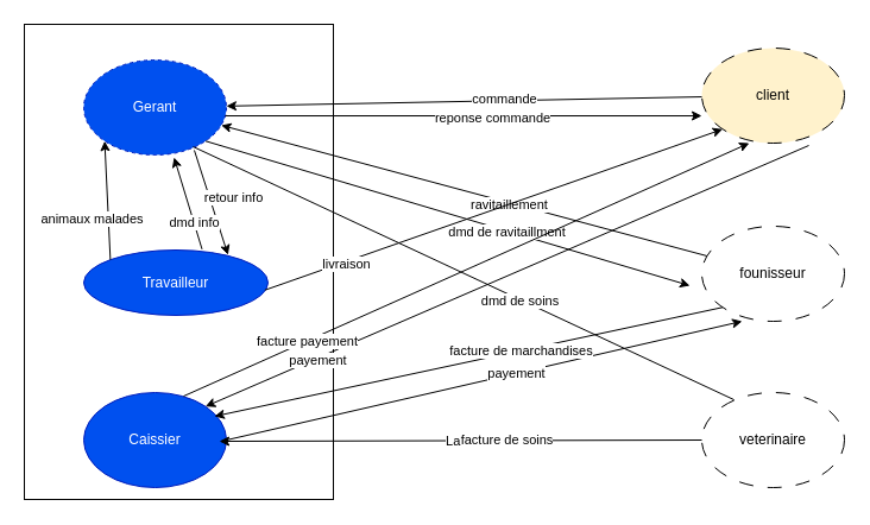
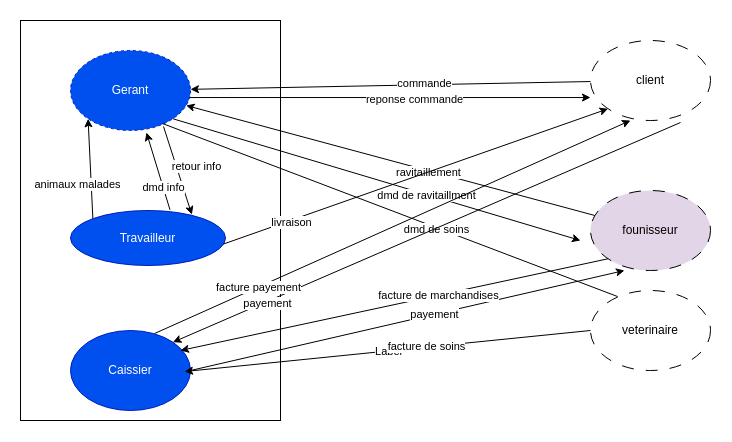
  <mxCell id="0" />
  <mxCell id="1" parent="0" />
- <mxCell id="2" value="client" style="ellipse;whiteSpace=wrap;html=1;dashed=1;dashPattern=12 12;fillColor=#fff2cc;" parent="1" vertex="1"><mxGeometry x="590" y="40" width="120" height="80" as="geometry" /></mxCell>
- <mxCell id="3" value="founisseur" style="ellipse;whiteSpace=wrap;html=1;dashed=1;dashPattern=12 12;" parent="1" vertex="1"><mxGeometry x="590" y="190" width="120" height="80" as="geometry" /></mxCell>
- <mxCell id="4" value="veterinaire" style="ellipse;whiteSpace=wrap;html=1;dashed=1;dashPattern=12 12;" parent="1" vertex="1"><mxGeometry x="590" y="330" width="120" height="80" as="geometry" /></mxCell>
+ <mxCell id="2" value="client" style="ellipse;whiteSpace=wrap;html=1;dashed=1;dashPattern=12 12;" parent="1" vertex="1"><mxGeometry x="590" y="40" width="120" height="80" as="geometry" /></mxCell>
+ <mxCell id="3" value="founisseur" style="ellipse;whiteSpace=wrap;html=1;dashed=1;dashPattern=12 12;fillColor=#e1d5e7;" parent="1" vertex="1"><mxGeometry x="590" y="190" width="120" height="80" as="geometry" /></mxCell>
+ <mxCell id="4" value="veterinaire" style="ellipse;whiteSpace=wrap;html=1;dashed=1;dashPattern=12 12;" parent="1" vertex="1"><mxGeometry x="590" y="290" width="120" height="80" as="geometry" /></mxCell>
  <mxCell id="5" value="" style="rounded=0;whiteSpace=wrap;html=1;" parent="1" vertex="1"><mxGeometry x="20" y="20" width="260" height="400" as="geometry" /></mxCell>
  <mxCell id="6" value="Gerant" style="ellipse;whiteSpace=wrap;html=1;fillColor=#0050ef;fontColor=#ffffff;strokeColor=#001DBC;dashed=1;" parent="1" vertex="1"><mxGeometry x="70" y="50" width="120" height="80" as="geometry" /></mxCell>
  <mxCell id="7" value="Travailleur" style="ellipse;whiteSpace=wrap;html=1;fillColor=#0050ef;fontColor=#ffffff;strokeColor=#001DBC;" parent="1" vertex="1"><mxGeometry x="70" y="210" width="155" height="55" as="geometry" /></mxCell>
  <mxCell id="8" value="Caissier" style="ellipse;whiteSpace=wrap;html=1;fillColor=#0050ef;fontColor=#ffffff;strokeColor=#001DBC;" parent="1" vertex="1"><mxGeometry x="70" y="330" width="120" height="80" as="geometry" /></mxCell>
  <mxCell id="9" value="" style="endArrow=classic;html=1;rounded=0;exitX=1;exitY=1;exitDx=0;exitDy=0;" parent="1" source="6" edge="1"><mxGeometry relative="1" as="geometry"><mxPoint x="350" y="250" as="sourcePoint" /><mxPoint x="580" y="240" as="targetPoint" /></mxGeometry></mxCell>
  <mxCell id="10" value="dmd de ravitaillment" style="edgeLabel;html=1;align=center;verticalAlign=middle;resizable=0;points=[];" parent="9" vertex="1" connectable="0"><mxGeometry x="0.241" y="-1" relative="1" as="geometry"><mxPoint as="offset" /></mxGeometry></mxCell>
  <mxCell id="11" value="" style="endArrow=classic;html=1;rounded=0;" parent="1" source="3" target="6" edge="1"><mxGeometry relative="1" as="geometry"><mxPoint x="350" y="250" as="sourcePoint" /><mxPoint x="450" y="250" as="targetPoint" /></mxGeometry></mxCell>
  <mxCell id="12" value="ravitaillement" style="edgeLabel;html=1;align=center;verticalAlign=middle;resizable=0;points=[];" parent="11" vertex="1" connectable="0"><mxGeometry x="-0.182" y="1" relative="1" as="geometry"><mxPoint as="offset" /></mxGeometry></mxCell>
  <mxCell id="13" value="" style="endArrow=classic;html=1;rounded=0;" parent="1" source="2" target="6" edge="1"><mxGeometry relative="1" as="geometry"><mxPoint x="580" y="50" as="sourcePoint" /><mxPoint x="220" y="110" as="targetPoint" /></mxGeometry></mxCell>
  <mxCell id="14" value="commande" style="edgeLabel;html=1;align=center;verticalAlign=middle;resizable=0;points=[];" parent="13" vertex="1" connectable="0"><mxGeometry x="-0.165" y="-2" relative="1" as="geometry"><mxPoint as="offset" /></mxGeometry></mxCell>
  <mxCell id="15" value="" style="endArrow=classic;html=1;rounded=0;exitX=0.992;exitY=0.588;exitDx=0;exitDy=0;exitPerimeter=0;entryX=0;entryY=0.713;entryDx=0;entryDy=0;entryPerimeter=0;" parent="1" source="6" target="2" edge="1"><mxGeometry relative="1" as="geometry"><mxPoint x="350" y="250" as="sourcePoint" /><mxPoint x="450" y="250" as="targetPoint" /></mxGeometry></mxCell>
  <mxCell id="16" value="Label" style="edgeLabel;resizable=0;html=1;align=center;verticalAlign=middle;dashed=1;dashPattern=12 12;strokeColor=#0000CC;" parent="15" connectable="0" vertex="1"><mxGeometry relative="1" as="geometry" /></mxCell>
  <mxCell id="17" value="reponse commande" style="edgeLabel;html=1;align=center;verticalAlign=middle;resizable=0;points=[];" parent="15" vertex="1" connectable="0"><mxGeometry x="0.118" y="-1" relative="1" as="geometry"><mxPoint as="offset" /></mxGeometry></mxCell>
  <mxCell id="18" value="" style="endArrow=none;html=1;rounded=0;exitX=0.767;exitY=0.913;exitDx=0;exitDy=0;exitPerimeter=0;entryX=0.225;entryY=0.075;entryDx=0;entryDy=0;entryPerimeter=0;" parent="1" source="6" target="4" edge="1"><mxGeometry relative="1" as="geometry"><mxPoint x="330" y="200" as="sourcePoint" /><mxPoint x="450" y="250" as="targetPoint" /></mxGeometry></mxCell>
  <mxCell id="19" value="dmd de soins" style="edgeLabel;html=1;align=center;verticalAlign=middle;resizable=0;points=[];" parent="18" vertex="1" connectable="0"><mxGeometry x="0.205" y="-1" relative="1" as="geometry"><mxPoint as="offset" /></mxGeometry></mxCell>
  <mxCell id="20" value="" style="endArrow=classic;html=1;rounded=0;entryX=0.783;entryY=0.075;entryDx=0;entryDy=0;entryPerimeter=0;exitX=0.775;exitY=0.95;exitDx=0;exitDy=0;exitPerimeter=0;" parent="1" source="6" target="7" edge="1"><mxGeometry relative="1" as="geometry"><mxPoint x="156.96" y="128" as="sourcePoint" /><mxPoint x="156" y="192" as="targetPoint" /></mxGeometry></mxCell>
  <mxCell id="21" value="retour info" style="edgeLabel;html=1;align=center;verticalAlign=middle;resizable=0;points=[];" parent="20" vertex="1" connectable="0"><mxGeometry x="-0.289" y="1" relative="1" as="geometry"><mxPoint x="21" y="8" as="offset" /></mxGeometry></mxCell>
  <mxCell id="22" value="" style="endArrow=classic;html=1;rounded=0;entryX=0.633;entryY=1.025;entryDx=0;entryDy=0;entryPerimeter=0;exitX=0.642;exitY=-0.012;exitDx=0;exitDy=0;exitPerimeter=0;" parent="1" source="7" target="6" edge="1"><mxGeometry relative="1" as="geometry"><mxPoint x="140" y="200" as="sourcePoint" /><mxPoint x="110" y="130" as="targetPoint" /></mxGeometry></mxCell>
  <mxCell id="23" value="dmd info" style="edgeLabel;html=1;align=center;verticalAlign=middle;resizable=0;points=[];" parent="22" vertex="1" connectable="0"><mxGeometry x="-0.395" relative="1" as="geometry"><mxPoint as="offset" /></mxGeometry></mxCell>
  <mxCell id="24" value="" style="endArrow=classic;html=1;rounded=0;exitX=0;exitY=0.5;exitDx=0;exitDy=0;entryX=1.017;entryY=0.638;entryDx=0;entryDy=0;entryPerimeter=0;" parent="1" source="4" edge="1"><mxGeometry relative="1" as="geometry"><mxPoint x="579" y="377.04" as="sourcePoint" /><mxPoint x="184.04" y="371.04" as="targetPoint" /></mxGeometry></mxCell>
  <mxCell id="25" value="Label" style="edgeLabel;resizable=0;html=1;align=center;verticalAlign=middle;dashed=1;dashPattern=12 12;strokeColor=#0000CC;" parent="24" connectable="0" vertex="1"><mxGeometry relative="1" as="geometry" /></mxCell>
  <mxCell id="26" value="facture de soins" style="edgeLabel;html=1;align=center;verticalAlign=middle;resizable=0;points=[];" parent="24" vertex="1" connectable="0"><mxGeometry x="-0.19" y="-1" relative="1" as="geometry"><mxPoint as="offset" /></mxGeometry></mxCell>
  <mxCell id="27" value="" style="endArrow=classic;html=1;rounded=0;exitX=1;exitY=0.5;exitDx=0;exitDy=0;entryX=0.283;entryY=1;entryDx=0;entryDy=0;entryPerimeter=0;" parent="1" source="8" target="3" edge="1"><mxGeometry relative="1" as="geometry"><mxPoint x="350" y="250" as="sourcePoint" /><mxPoint x="450" y="250" as="targetPoint" /></mxGeometry></mxCell>
  <mxCell id="28" value="payement" style="edgeLabel;html=1;align=center;verticalAlign=middle;resizable=0;points=[];" parent="27" vertex="1" connectable="0"><mxGeometry x="0.124" relative="1" as="geometry"><mxPoint as="offset" /></mxGeometry></mxCell>
  <mxCell id="29" value="" style="endArrow=classic;html=1;rounded=0;exitX=0;exitY=0;exitDx=0;exitDy=0;entryX=0;entryY=1;entryDx=0;entryDy=0;" parent="1" source="7" target="6" edge="1"><mxGeometry relative="1" as="geometry"><mxPoint x="350" y="160" as="sourcePoint" /><mxPoint x="450" y="160" as="targetPoint" /></mxGeometry></mxCell>
  <mxCell id="30" value="animaux malades" style="edgeLabel;html=1;align=center;verticalAlign=middle;resizable=0;points=[];" parent="29" vertex="1" connectable="0"><mxGeometry x="-0.309" relative="1" as="geometry"><mxPoint x="-14" as="offset" /></mxGeometry></mxCell>
  <mxCell id="31" value="" style="endArrow=classic;html=1;rounded=0;exitX=0;exitY=1;exitDx=0;exitDy=0;" parent="1" source="3" edge="1"><mxGeometry relative="1" as="geometry"><mxPoint x="350" y="160" as="sourcePoint" /><mxPoint x="180" y="350" as="targetPoint" /></mxGeometry></mxCell>
  <mxCell id="32" value="facture de marchandises" style="edgeLabel;html=1;align=center;verticalAlign=middle;resizable=0;points=[];" parent="31" vertex="1" connectable="0"><mxGeometry x="-0.202" relative="1" as="geometry"><mxPoint as="offset" /></mxGeometry></mxCell>
  <mxCell id="33" value="" style="endArrow=classic;html=1;rounded=0;entryX=1;entryY=0;entryDx=0;entryDy=0;" parent="1" target="8" edge="1"><mxGeometry relative="1" as="geometry"><mxPoint x="680" y="122" as="sourcePoint" /><mxPoint x="450" y="160" as="targetPoint" /></mxGeometry></mxCell>
  <mxCell id="34" value="payement" style="edgeLabel;html=1;align=center;verticalAlign=middle;resizable=0;points=[];" parent="33" vertex="1" connectable="0"><mxGeometry x="0.63" y="1" relative="1" as="geometry"><mxPoint as="offset" /></mxGeometry></mxCell>
  <mxCell id="35" value="" style="endArrow=classic;html=1;rounded=0;exitX=0.7;exitY=0.038;exitDx=0;exitDy=0;exitPerimeter=0;entryX=0.333;entryY=1;entryDx=0;entryDy=0;entryPerimeter=0;" parent="1" source="8" target="2" edge="1"><mxGeometry relative="1" as="geometry"><mxPoint x="350" y="160" as="sourcePoint" /><mxPoint x="450" y="160" as="targetPoint" /></mxGeometry></mxCell>
  <mxCell id="36" value="facture payement" style="edgeLabel;html=1;align=center;verticalAlign=middle;resizable=0;points=[];" parent="35" vertex="1" connectable="0"><mxGeometry x="-0.568" relative="1" as="geometry"><mxPoint as="offset" /></mxGeometry></mxCell>
  <mxCell id="37" value="" style="endArrow=classic;html=1;rounded=0;exitX=0.983;exitY=0.613;exitDx=0;exitDy=0;exitPerimeter=0;entryX=0;entryY=1;entryDx=0;entryDy=0;" parent="1" source="7" target="2" edge="1"><mxGeometry relative="1" as="geometry"><mxPoint x="350" y="160" as="sourcePoint" /><mxPoint x="450" y="160" as="targetPoint" /></mxGeometry></mxCell>
  <mxCell id="38" value="livraison" style="edgeLabel;html=1;align=center;verticalAlign=middle;resizable=0;points=[];" parent="37" vertex="1" connectable="0"><mxGeometry x="-0.645" y="-2" relative="1" as="geometry"><mxPoint as="offset" /></mxGeometry></mxCell>
